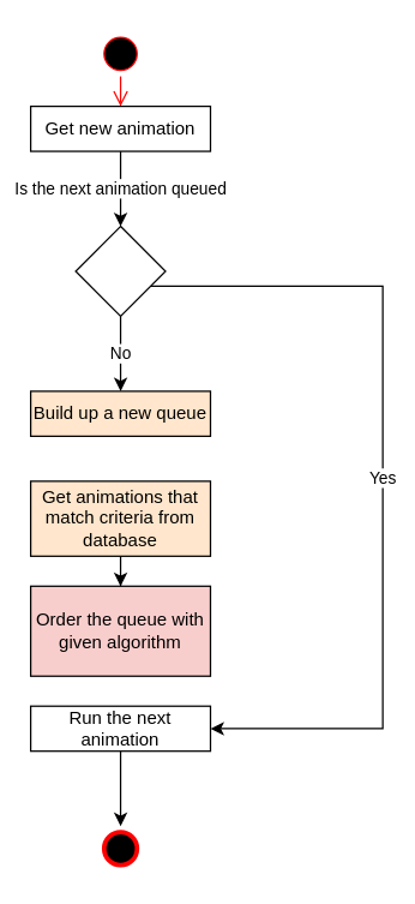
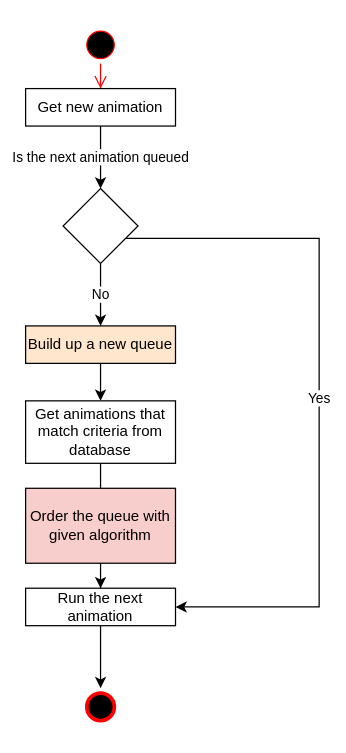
  <mxCell id="0" />
  <mxCell id="1" parent="0" />
  <mxCell id="2" value="" style="ellipse;html=1;shape=startState;fillColor=#000000;strokeColor=#ff0000;" parent="1" vertex="1"><mxGeometry x="65" y="20" width="30" height="30" as="geometry" /></mxCell>
  <mxCell id="3" value="" style="edgeStyle=orthogonalEdgeStyle;html=1;verticalAlign=bottom;endArrow=open;endSize=8;strokeColor=#ff0000;" parent="1" source="2" edge="1" target="5"><mxGeometry relative="1" as="geometry"><mxPoint x="80" y="100" as="targetPoint" /></mxGeometry></mxCell>
  <mxCell id="4" value="Is the next animation queued" style="edgeStyle=orthogonalEdgeStyle;rounded=0;orthogonalLoop=1;jettySize=auto;html=1;exitX=0.5;exitY=1;exitDx=0;exitDy=0;" edge="1" parent="1" source="5" target="8"><mxGeometry relative="1" as="geometry" /></mxCell>
  <mxCell id="5" value="Get new animation" style="rounded=0;whiteSpace=wrap;html=1;" vertex="1" parent="1"><mxGeometry x="20" y="70" width="120" height="30" as="geometry" /></mxCell>
  <mxCell id="6" value="No" style="edgeStyle=orthogonalEdgeStyle;rounded=0;orthogonalLoop=1;jettySize=auto;html=1;" edge="1" parent="1" source="8" target="10"><mxGeometry relative="1" as="geometry" /></mxCell>
  <mxCell id="7" value="Yes" style="edgeStyle=orthogonalEdgeStyle;rounded=0;orthogonalLoop=1;jettySize=auto;html=1;entryX=1;entryY=0.5;entryDx=0;entryDy=0;" edge="1" parent="1" source="8" target="12"><mxGeometry relative="1" as="geometry"><mxPoint x="295" y="460" as="targetPoint" /><Array as="points"><mxPoint x="255" y="190" /><mxPoint x="255" y="485" /></Array></mxGeometry></mxCell>
  <mxCell id="8" value="" style="rhombus;whiteSpace=wrap;html=1;" vertex="1" parent="1"><mxGeometry x="50" y="150" width="60" height="60" as="geometry" /></mxCell>
+ <mxCell id="9" value="" style="edgeStyle=orthogonalEdgeStyle;rounded=0;orthogonalLoop=1;jettySize=auto;html=1;" edge="1" parent="1" source="10" target="15"><mxGeometry relative="1" as="geometry" /></mxCell>
  <mxCell id="10" value="Build up a new queue" style="whiteSpace=wrap;html=1;fillColor=#ffe6cc;" vertex="1" parent="1"><mxGeometry x="20" y="260" width="120" height="30" as="geometry" /></mxCell>
  <mxCell id="11" style="edgeStyle=orthogonalEdgeStyle;rounded=0;orthogonalLoop=1;jettySize=auto;html=1;exitX=0.5;exitY=1;exitDx=0;exitDy=0;entryX=0.5;entryY=0;entryDx=0;entryDy=0;" edge="1" parent="1" source="12" target="13"><mxGeometry relative="1" as="geometry" /></mxCell>
  <mxCell id="12" value="Run the next animation" style="whiteSpace=wrap;html=1;" vertex="1" parent="1"><mxGeometry x="20" y="470" width="120" height="30" as="geometry" /></mxCell>
  <mxCell id="13" value="" style="ellipse;html=1;shape=startState;fillColor=#000000;strokeColor=#ff0000;perimeterSpacing=0;shadow=0;strokeWidth=3;" vertex="1" parent="1"><mxGeometry x="65" y="550" width="30" height="30" as="geometry" /></mxCell>
- <mxCell id="14" value="" style="edgeStyle=orthogonalEdgeStyle;rounded=0;orthogonalLoop=1;jettySize=auto;html=1;" edge="1" parent="1" source="15" target="17"><mxGeometry relative="1" as="geometry" /></mxCell>
- <mxCell id="15" value="Get animations that match criteria from database" style="whiteSpace=wrap;html=1;fillColor=#ffe6cc;" vertex="1" parent="1"><mxGeometry x="20" y="320" width="120" height="50" as="geometry" /></mxCell>
+ <mxCell id="14" value="" style="edgeStyle=orthogonalEdgeStyle;rounded=0;orthogonalLoop=1;jettySize=auto;html=1;endArrow=none;" edge="1" parent="1" source="15" target="17"><mxGeometry relative="1" as="geometry" /></mxCell>
+ <mxCell id="15" value="Get animations that match criteria from database" style="whiteSpace=wrap;html=1;" vertex="1" parent="1"><mxGeometry x="20" y="320" width="120" height="50" as="geometry" /></mxCell>
+ <mxCell id="16" value="" style="edgeStyle=orthogonalEdgeStyle;rounded=0;orthogonalLoop=1;jettySize=auto;html=1;" edge="1" parent="1" source="17" target="12"><mxGeometry relative="1" as="geometry" /></mxCell>
  <mxCell id="17" value="Order the queue with given algorithm" style="whiteSpace=wrap;html=1;fillColor=#f8cecc;" vertex="1" parent="1"><mxGeometry x="20" y="390" width="120" height="60" as="geometry" /></mxCell>
